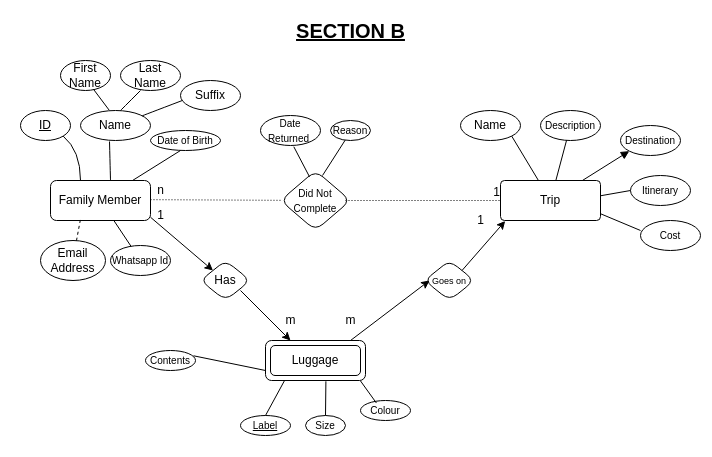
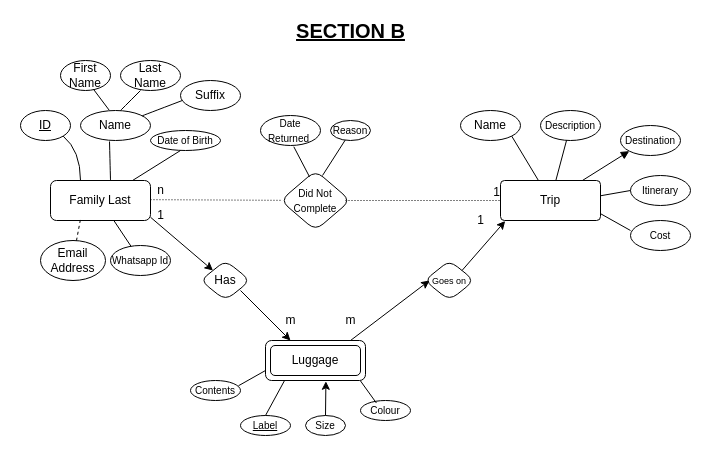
  <mxCell id="0" />
  <mxCell id="1" parent="0" />
- <mxCell id="2" value="Family Member" style="whiteSpace=wrap;html=1;align=center;rounded=1;" vertex="1" parent="1"><mxGeometry x="50" y="180" width="100" height="40" as="geometry" /></mxCell>
+ <mxCell id="2" value="Family Last" style="whiteSpace=wrap;html=1;align=center;rounded=1;" vertex="1" parent="1"><mxGeometry x="50" y="180" width="100" height="40" as="geometry" /></mxCell>
  <mxCell id="3" value="&lt;u&gt;ID&lt;/u&gt;" style="ellipse;whiteSpace=wrap;html=1;align=center;rounded=1;" vertex="1" parent="1"><mxGeometry x="20" y="110" width="50" height="30" as="geometry" /></mxCell>
  <mxCell id="4" value="&lt;font style=&quot;font-size: 10px&quot;&gt;Date of Birth&lt;/font&gt;" style="ellipse;whiteSpace=wrap;html=1;align=center;rounded=1;" vertex="1" parent="1"><mxGeometry x="150" y="130" width="70" height="20" as="geometry" /></mxCell>
  <mxCell id="5" value="First Name" style="ellipse;whiteSpace=wrap;html=1;align=center;rounded=1;" vertex="1" parent="1"><mxGeometry x="60" y="60" width="50" height="30" as="geometry" /></mxCell>
  <mxCell id="6" value="Name" style="ellipse;whiteSpace=wrap;html=1;align=center;rounded=1;" vertex="1" parent="1"><mxGeometry x="80" y="110" width="70" height="30" as="geometry" /></mxCell>
  <mxCell id="7" value="Email Address" style="ellipse;whiteSpace=wrap;html=1;align=center;rounded=1;" vertex="1" parent="1"><mxGeometry x="40" y="240" width="65" height="40" as="geometry" /></mxCell>
  <mxCell id="8" value="Last Name" style="ellipse;whiteSpace=wrap;html=1;align=center;rounded=1;" vertex="1" parent="1"><mxGeometry x="120" y="60" width="60" height="30" as="geometry" /></mxCell>
  <mxCell id="9" value="" style="endArrow=none;html=1;curved=1;" edge="1" parent="1"><mxGeometry width="50" height="50" relative="1" as="geometry"><mxPoint x="110" y="180" as="sourcePoint" /><mxPoint x="109" y="141" as="targetPoint" /></mxGeometry></mxCell>
  <mxCell id="10" value="" style="endArrow=none;html=1;exitX=0.3;exitY=0;exitDx=0;exitDy=0;exitPerimeter=0;entryX=1;entryY=1;entryDx=0;entryDy=0;curved=1;" edge="1" parent="1" source="2" target="3"><mxGeometry width="50" height="50" relative="1" as="geometry"><mxPoint x="70" y="160" as="sourcePoint" /><mxPoint x="100" y="130" as="targetPoint" /><Array as="points"><mxPoint x="80" y="150" /></Array></mxGeometry></mxCell>
  <mxCell id="11" value="" style="endArrow=none;html=1;curved=1;" edge="1" parent="1"><mxGeometry width="50" height="50" relative="1" as="geometry"><mxPoint x="120" y="110" as="sourcePoint" /><mxPoint x="140" y="90" as="targetPoint" /><Array as="points"><mxPoint x="140" y="90" /></Array></mxGeometry></mxCell>
  <mxCell id="12" value="" style="endArrow=none;html=1;exitX=0.409;exitY=-0.013;exitDx=0;exitDy=0;exitPerimeter=0;entryX=0.66;entryY=0.96;entryDx=0;entryDy=0;entryPerimeter=0;" edge="1" parent="1" source="6" target="5"><mxGeometry width="50" height="50" relative="1" as="geometry"><mxPoint x="130" y="190" as="sourcePoint" /><mxPoint x="180" y="140" as="targetPoint" /><Array as="points" /></mxGeometry></mxCell>
  <mxCell id="13" value="" style="endArrow=none;html=1;" edge="1" parent="1" source="2"><mxGeometry width="50" height="50" relative="1" as="geometry"><mxPoint x="150" y="180" as="sourcePoint" /><mxPoint x="180" y="150" as="targetPoint" /></mxGeometry></mxCell>
  <mxCell id="14" value="&lt;font style=&quot;font-size: 10px&quot;&gt;Whatsapp Id&lt;/font&gt;" style="ellipse;whiteSpace=wrap;html=1;align=center;rounded=1;" vertex="1" parent="1"><mxGeometry x="110" y="245" width="60" height="30" as="geometry" /></mxCell>
  <mxCell id="15" value="" style="endArrow=none;html=1;" edge="1" parent="1" source="2" target="14"><mxGeometry width="50" height="50" relative="1" as="geometry"><mxPoint x="105" y="260" as="sourcePoint" /><mxPoint x="155" y="210" as="targetPoint" /></mxGeometry></mxCell>
  <mxCell id="16" value="" style="endArrow=none;html=1;entryX=0.299;entryY=0.979;entryDx=0;entryDy=0;entryPerimeter=0;dashed=1;" edge="1" parent="1" source="7" target="2"><mxGeometry width="50" height="50" relative="1" as="geometry"><mxPoint x="50" y="230.56" as="sourcePoint" /><mxPoint x="92.84" y="220" as="targetPoint" /></mxGeometry></mxCell>
  <mxCell id="17" value="&lt;font style=&quot;font-size: 10px&quot;&gt;Did Not Complete&lt;/font&gt;" style="shape=rhombus;perimeter=rhombusPerimeter;whiteSpace=wrap;html=1;align=center;rounded=1;" vertex="1" parent="1"><mxGeometry x="280" y="170" width="70" height="60" as="geometry" /></mxCell>
  <mxCell id="18" value="Trip" style="rounded=1;arcSize=10;whiteSpace=wrap;html=1;align=center;" vertex="1" parent="1"><mxGeometry x="500" y="180" width="100" height="40" as="geometry" /></mxCell>
  <mxCell id="19" value="Name" style="ellipse;whiteSpace=wrap;html=1;align=center;rounded=1;" vertex="1" parent="1"><mxGeometry x="460" y="110" width="60" height="30" as="geometry" /></mxCell>
  <mxCell id="20" value="&lt;font style=&quot;font-size: 10px&quot;&gt;Description&lt;/font&gt;" style="ellipse;whiteSpace=wrap;html=1;align=center;rounded=1;" vertex="1" parent="1"><mxGeometry x="540" y="110" width="60" height="30" as="geometry" /></mxCell>
  <mxCell id="21" value="&lt;font style=&quot;font-size: 10px&quot;&gt;Destination&lt;/font&gt;" style="ellipse;whiteSpace=wrap;html=1;align=center;rounded=1;" vertex="1" parent="1"><mxGeometry x="620" y="125" width="60" height="30" as="geometry" /></mxCell>
  <mxCell id="22" value="" style="endArrow=block;html=1;entryX=0;entryY=1;entryDx=0;entryDy=0;" edge="1" parent="1" source="18" target="21"><mxGeometry width="50" height="50" relative="1" as="geometry"><mxPoint x="600" y="180" as="sourcePoint" /><mxPoint x="630" y="160" as="targetPoint" /></mxGeometry></mxCell>
  <mxCell id="23" value="" style="endArrow=none;html=1;entryX=1;entryY=1;entryDx=0;entryDy=0;" edge="1" parent="1" source="18" target="19"><mxGeometry width="50" height="50" relative="1" as="geometry"><mxPoint x="500" y="180" as="sourcePoint" /><mxPoint x="550" y="130" as="targetPoint" /></mxGeometry></mxCell>
  <mxCell id="24" value="" style="endArrow=none;html=1;" edge="1" parent="1" source="18" target="20"><mxGeometry width="50" height="50" relative="1" as="geometry"><mxPoint x="520" y="190" as="sourcePoint" /><mxPoint x="570" y="140" as="targetPoint" /></mxGeometry></mxCell>
  <mxCell id="25" value="n" style="text;html=1;align=center;verticalAlign=middle;resizable=0;points=[];autosize=1;" vertex="1" parent="1"><mxGeometry x="150" y="180" width="20" height="20" as="geometry" /></mxCell>
  <mxCell id="26" value="Suffix" style="ellipse;whiteSpace=wrap;html=1;align=center;rounded=1;" vertex="1" parent="1"><mxGeometry x="180" y="80" width="60" height="30" as="geometry" /></mxCell>
  <mxCell id="27" value="" style="endArrow=none;html=1;curved=1;entryX=0.03;entryY=0.667;entryDx=0;entryDy=0;entryPerimeter=0;" edge="1" parent="1" source="6" target="26"><mxGeometry width="50" height="50" relative="1" as="geometry"><mxPoint x="150" y="120" as="sourcePoint" /><mxPoint x="170" y="100" as="targetPoint" /><Array as="points" /></mxGeometry></mxCell>
  <mxCell id="28" value="&lt;font style=&quot;font-size: 10px&quot;&gt;Itinerary&lt;/font&gt;" style="ellipse;whiteSpace=wrap;html=1;align=center;rounded=1;" vertex="1" parent="1"><mxGeometry x="630" y="175" width="60" height="30" as="geometry" /></mxCell>
- <mxCell id="29" value="&lt;font style=&quot;font-size: 10px&quot;&gt;Cost&lt;/font&gt;" style="ellipse;whiteSpace=wrap;html=1;align=center;rounded=1;" vertex="1" parent="1"><mxGeometry x="640" y="220" width="60" height="30" as="geometry" /></mxCell>
+ <mxCell id="29" value="&lt;font style=&quot;font-size: 10px&quot;&gt;Cost&lt;/font&gt;" style="ellipse;whiteSpace=wrap;html=1;align=center;rounded=1;" vertex="1" parent="1"><mxGeometry x="630" y="220" width="60" height="30" as="geometry" /></mxCell>
  <mxCell id="30" value="" style="endArrow=none;html=1;entryX=0;entryY=0.5;entryDx=0;entryDy=0;exitX=1;exitY=0.382;exitDx=0;exitDy=0;exitPerimeter=0;" edge="1" parent="1" source="18" target="28"><mxGeometry width="50" height="50" relative="1" as="geometry"><mxPoint x="480" y="290" as="sourcePoint" /><mxPoint x="530" y="240" as="targetPoint" /></mxGeometry></mxCell>
  <mxCell id="31" value="" style="endArrow=none;html=1;entryX=0;entryY=0.333;entryDx=0;entryDy=0;exitX=1.004;exitY=0.835;exitDx=0;exitDy=0;exitPerimeter=0;entryPerimeter=0;" edge="1" parent="1" source="18" target="29"><mxGeometry width="50" height="50" relative="1" as="geometry"><mxPoint x="610" y="205.28" as="sourcePoint" /><mxPoint x="640" y="200" as="targetPoint" /></mxGeometry></mxCell>
  <mxCell id="32" value="" style="endArrow=none;html=1;rounded=0;dashed=1;dashPattern=1 2;entryX=0;entryY=0.5;entryDx=0;entryDy=0;" edge="1" parent="1" target="18"><mxGeometry relative="1" as="geometry"><mxPoint x="345" y="200" as="sourcePoint" /><mxPoint x="505" y="199.52" as="targetPoint" /></mxGeometry></mxCell>
  <mxCell id="33" value="1" style="resizable=0;html=1;align=right;verticalAlign=bottom;" connectable="0" vertex="1" parent="32"><mxGeometry x="1" relative="1" as="geometry" /></mxCell>
  <mxCell id="34" value="" style="endArrow=none;html=1;rounded=0;dashed=1;dashPattern=1 2;" edge="1" parent="1" target="17"><mxGeometry relative="1" as="geometry"><mxPoint x="150" y="199.17" as="sourcePoint" /><mxPoint x="305" y="199.17" as="targetPoint" /></mxGeometry></mxCell>
  <mxCell id="35" value="Luggage" style="shape=ext;margin=3;double=1;whiteSpace=wrap;html=1;align=center;rounded=1;" vertex="1" parent="1"><mxGeometry x="265" y="340" width="100" height="40" as="geometry" /></mxCell>
  <mxCell id="36" value="Has" style="shape=rhombus;perimeter=rhombusPerimeter;whiteSpace=wrap;html=1;align=center;rounded=1;" vertex="1" parent="1"><mxGeometry x="200" y="260" width="50" height="40" as="geometry" /></mxCell>
  <mxCell id="37" value="&lt;font style=&quot;font-size: 9px&quot;&gt;Goes on&lt;/font&gt;" style="shape=rhombus;perimeter=rhombusPerimeter;whiteSpace=wrap;html=1;align=center;rounded=1;" vertex="1" parent="1"><mxGeometry x="424" y="260" width="50" height="40" as="geometry" /></mxCell>
  <mxCell id="38" value="" style="endArrow=classic;html=1;exitX=1;exitY=0.918;exitDx=0;exitDy=0;exitPerimeter=0;entryX=0;entryY=0;entryDx=0;entryDy=0;" edge="1" parent="1" source="2" target="36"><mxGeometry width="50" height="50" relative="1" as="geometry"><mxPoint x="290" y="320" as="sourcePoint" /><mxPoint x="340" y="270" as="targetPoint" /></mxGeometry></mxCell>
  <mxCell id="39" value="" style="endArrow=classic;html=1;entryX=0.25;entryY=0;entryDx=0;entryDy=0;" edge="1" parent="1" target="35"><mxGeometry width="50" height="50" relative="1" as="geometry"><mxPoint x="240" y="290" as="sourcePoint" /><mxPoint x="302.5" y="343.28" as="targetPoint" /></mxGeometry></mxCell>
  <mxCell id="40" value="" style="endArrow=classic;html=1;exitX=0.85;exitY=0;exitDx=0;exitDy=0;exitPerimeter=0;" edge="1" parent="1" source="35"><mxGeometry width="50" height="50" relative="1" as="geometry"><mxPoint x="350" y="310" as="sourcePoint" /><mxPoint x="429" y="280" as="targetPoint" /></mxGeometry></mxCell>
  <mxCell id="41" value="" style="endArrow=classic;html=1;entryX=0.047;entryY=1.013;entryDx=0;entryDy=0;entryPerimeter=0;exitX=1;exitY=0;exitDx=0;exitDy=0;" edge="1" parent="1" source="37" target="18"><mxGeometry width="50" height="50" relative="1" as="geometry"><mxPoint x="460" y="272" as="sourcePoint" /><mxPoint x="539" y="220" as="targetPoint" /></mxGeometry></mxCell>
  <mxCell id="42" value="m" style="text;html=1;align=center;verticalAlign=middle;resizable=0;points=[];autosize=1;" vertex="1" parent="1"><mxGeometry x="335" y="310" width="30" height="20" as="geometry" /></mxCell>
  <mxCell id="43" value="1" style="text;html=1;align=center;verticalAlign=middle;resizable=0;points=[];autosize=1;" vertex="1" parent="1"><mxGeometry x="470" y="210" width="20" height="20" as="geometry" /></mxCell>
  <mxCell id="44" value="1" style="text;html=1;align=center;verticalAlign=middle;resizable=0;points=[];autosize=1;" vertex="1" parent="1"><mxGeometry x="150" y="205" width="20" height="20" as="geometry" /></mxCell>
  <mxCell id="45" value="m" style="text;html=1;align=center;verticalAlign=middle;resizable=0;points=[];autosize=1;" vertex="1" parent="1"><mxGeometry x="275" y="310" width="30" height="20" as="geometry" /></mxCell>
  <mxCell id="46" value="&lt;font style=&quot;font-size: 10px&quot;&gt;Date Returned&lt;/font&gt;&lt;font style=&quot;font-size: 11px&quot;&gt;&amp;nbsp;&lt;/font&gt;" style="ellipse;whiteSpace=wrap;html=1;align=center;rounded=1;" vertex="1" parent="1"><mxGeometry x="260" y="115" width="60" height="30" as="geometry" /></mxCell>
  <mxCell id="47" value="&lt;font style=&quot;font-size: 10px&quot;&gt;Reason&lt;/font&gt;" style="ellipse;whiteSpace=wrap;html=1;align=center;rounded=1;" vertex="1" parent="1"><mxGeometry x="330" y="120" width="40" height="20" as="geometry" /></mxCell>
  <mxCell id="48" value="" style="endArrow=none;html=1;entryX=0.368;entryY=0.979;entryDx=0;entryDy=0;entryPerimeter=0;" edge="1" parent="1" target="47"><mxGeometry width="50" height="50" relative="1" as="geometry"><mxPoint x="322" y="175" as="sourcePoint" /><mxPoint x="370" y="145" as="targetPoint" /></mxGeometry></mxCell>
  <mxCell id="49" value="" style="endArrow=none;html=1;entryX=0.555;entryY=1.041;entryDx=0;entryDy=0;entryPerimeter=0;exitX=0.414;exitY=0.104;exitDx=0;exitDy=0;exitPerimeter=0;" edge="1" parent="1" source="17" target="46"><mxGeometry width="50" height="50" relative="1" as="geometry"><mxPoint x="305" y="176" as="sourcePoint" /><mxPoint x="260" y="150" as="targetPoint" /></mxGeometry></mxCell>
  <mxCell id="50" value="&lt;font style=&quot;font-size: 10px&quot;&gt;&lt;u&gt;Label&lt;/u&gt;&lt;/font&gt;" style="ellipse;whiteSpace=wrap;html=1;align=center;rounded=1;" vertex="1" parent="1"><mxGeometry x="240" y="415" width="50" height="20" as="geometry" /></mxCell>
- <mxCell id="51" value="&lt;font style=&quot;font-size: 10px&quot;&gt;Contents&lt;/font&gt;" style="ellipse;whiteSpace=wrap;html=1;align=center;rounded=1;" vertex="1" parent="1"><mxGeometry x="145" y="350" width="50" height="20" as="geometry" /></mxCell>
+ <mxCell id="51" value="&lt;font style=&quot;font-size: 10px&quot;&gt;Contents&lt;/font&gt;" style="ellipse;whiteSpace=wrap;html=1;align=center;rounded=1;" vertex="1" parent="1"><mxGeometry x="190" y="380" width="50" height="20" as="geometry" /></mxCell>
  <mxCell id="52" value="&lt;font style=&quot;font-size: 10px&quot;&gt;Size&lt;/font&gt;" style="ellipse;whiteSpace=wrap;html=1;align=center;rounded=1;" vertex="1" parent="1"><mxGeometry x="305" y="415" width="40" height="20" as="geometry" /></mxCell>
  <mxCell id="53" value="&lt;font style=&quot;font-size: 10px&quot;&gt;Colour&lt;/font&gt;" style="ellipse;whiteSpace=wrap;html=1;align=center;rounded=1;" vertex="1" parent="1"><mxGeometry x="360" y="400" width="50" height="20" as="geometry" /></mxCell>
  <mxCell id="54" value="" style="endArrow=none;html=1;entryX=0;entryY=0.75;entryDx=0;entryDy=0;exitX=0.959;exitY=0.264;exitDx=0;exitDy=0;exitPerimeter=0;" edge="1" parent="1" source="51" target="35"><mxGeometry width="50" height="50" relative="1" as="geometry"><mxPoint x="240" y="350" as="sourcePoint" /><mxPoint x="290" y="300" as="targetPoint" /></mxGeometry></mxCell>
  <mxCell id="55" value="" style="endArrow=none;html=1;entryX=0.192;entryY=0.994;entryDx=0;entryDy=0;entryPerimeter=0;exitX=0.5;exitY=0;exitDx=0;exitDy=0;" edge="1" parent="1" source="50" target="35"><mxGeometry width="50" height="50" relative="1" as="geometry"><mxPoint x="170" y="465" as="sourcePoint" /><mxPoint x="220" y="415" as="targetPoint" /></mxGeometry></mxCell>
- <mxCell id="56" value="" style="endArrow=none;html=1;entryX=0.604;entryY=1.02;entryDx=0;entryDy=0;entryPerimeter=0;exitX=0.5;exitY=0;exitDx=0;exitDy=0;" edge="1" parent="1" source="52" target="35"><mxGeometry width="50" height="50" relative="1" as="geometry"><mxPoint x="324" y="410" as="sourcePoint" /><mxPoint x="275" y="380" as="targetPoint" /></mxGeometry></mxCell>
+ <mxCell id="56" value="" style="endArrow=classic;html=1;entryX=0.604;entryY=1.02;entryDx=0;entryDy=0;entryPerimeter=0;exitX=0.5;exitY=0;exitDx=0;exitDy=0;" edge="1" parent="1" source="52" target="35"><mxGeometry width="50" height="50" relative="1" as="geometry"><mxPoint x="324" y="410" as="sourcePoint" /><mxPoint x="275" y="380" as="targetPoint" /></mxGeometry></mxCell>
  <mxCell id="57" value="" style="endArrow=none;html=1;entryX=0.95;entryY=1.011;entryDx=0;entryDy=0;entryPerimeter=0;exitX=0.318;exitY=0.126;exitDx=0;exitDy=0;exitPerimeter=0;" edge="1" parent="1" source="53" target="35"><mxGeometry width="50" height="50" relative="1" as="geometry"><mxPoint x="350" y="410" as="sourcePoint" /><mxPoint x="400" y="360" as="targetPoint" /></mxGeometry></mxCell>
  <mxCell id="58" value="&lt;font style=&quot;font-size: 20px&quot;&gt;&lt;u&gt;&lt;b&gt;SECTION B&lt;/b&gt;&lt;/u&gt;&lt;/font&gt;" style="text;html=1;align=center;verticalAlign=middle;resizable=0;points=[];autosize=1;" vertex="1" parent="1"><mxGeometry x="290" y="20" width="120" height="20" as="geometry" /></mxCell>
